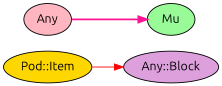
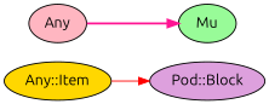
  digraph {
    bgcolor="#FFFFFF"
    fontname=Ubuntu
    rankdir=LR
    splines=polyline
    node [color="#000000" fontcolor="#000000" fontname=Ubuntu style=filled]
    edge [fontname=Ubuntu]
-   "Pod::Item" [fillcolor=gold]
-   "Pod::Block" [fillcolor=plum label="Any::Block"]
+   "Pod::Item" [fillcolor=gold label="Any::Item"]
+   "Pod::Block" [fillcolor=plum]
    Mu [fillcolor=palegreen]
    Any [fillcolor=lightpink]
    "Pod::Item" -> "Pod::Block" [color=red style=solid]
    Any -> Mu [color=deeppink style=bold]
  }
